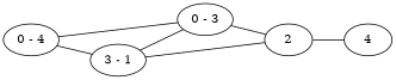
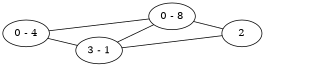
  graph {
    rankdir=LR
    n1 [label="0 - 4"]
    n2 [label="3 - 1"]
-   n3 [label="0 - 3"]
+   n3 [label="0 - 8"]
    2
-   4
    n1 -- n2
    n1 -- n3
    n2 -- n3
    n2 -- 2
    n3 -- 2
-   2 -- 4
  }
